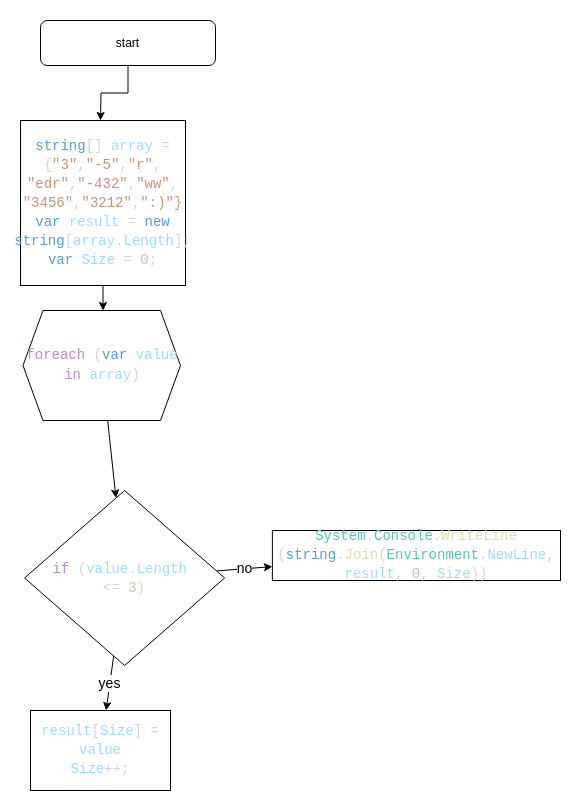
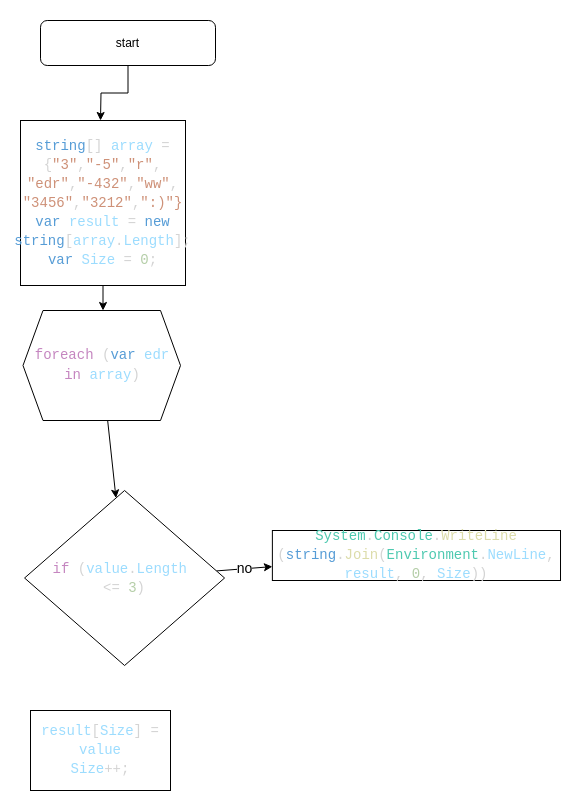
  <mxCell id="0" />
  <mxCell id="1" parent="0" />
  <mxCell id="2" value="" style="edgeStyle=orthogonalEdgeStyle;rounded=0;orthogonalLoop=1;jettySize=auto;html=1;" parent="1" source="3" edge="1"><mxGeometry relative="1" as="geometry"><mxPoint x="100" y="120" as="targetPoint" /></mxGeometry></mxCell>
  <mxCell id="3" value="start" style="rounded=1;whiteSpace=wrap;html=1;" parent="1" vertex="1"><mxGeometry x="40" y="20" width="175" height="45" as="geometry" /></mxCell>
  <mxCell id="4" value="" style="edgeStyle=orthogonalEdgeStyle;rounded=0;orthogonalLoop=1;jettySize=auto;html=1;" parent="1" source="5" edge="1"><mxGeometry relative="1" as="geometry"><mxPoint x="102.5" y="310" as="targetPoint" /></mxGeometry></mxCell>
  <mxCell id="5" value="&lt;div style=&quot;color: rgb(212 , 212 , 212) ; font-family: &amp;#34;consolas&amp;#34; , &amp;#34;courier new&amp;#34; , monospace ; font-size: 14px ; line-height: 19px&quot;&gt;&lt;div&gt;&lt;span style=&quot;color: rgb(86 , 156 , 214)&quot;&gt;string&lt;/span&gt;[] &lt;span style=&quot;color: rgb(156 , 220 , 254)&quot;&gt;array&lt;/span&gt; =&lt;/div&gt;&lt;div&gt;{&lt;span style=&quot;color: rgb(206 , 145 , 120)&quot;&gt;&quot;3&quot;&lt;/span&gt;,&lt;span style=&quot;color: rgb(206 , 145 , 120)&quot;&gt;&quot;-5&quot;&lt;/span&gt;,&lt;span style=&quot;color: rgb(206 , 145 , 120)&quot;&gt;&quot;r&quot;&lt;/span&gt;,&lt;/div&gt;&lt;div&gt;&lt;span style=&quot;color: rgb(206 , 145 , 120)&quot;&gt;&quot;edr&quot;&lt;/span&gt;,&lt;span style=&quot;color: rgb(206 , 145 , 120)&quot;&gt;&quot;-432&quot;&lt;/span&gt;,&lt;span style=&quot;color: rgb(206 , 145 , 120)&quot;&gt;&quot;ww&quot;&lt;/span&gt;,&lt;/div&gt;&lt;div&gt;&lt;span style=&quot;color: rgb(206 , 145 , 120)&quot;&gt;&quot;3456&quot;&lt;/span&gt;,&lt;span style=&quot;color: rgb(206 , 145 , 120)&quot;&gt;&quot;3212&quot;&lt;/span&gt;,&lt;span style=&quot;color: rgb(206 , 145 , 120)&quot;&gt;&quot;:)&quot;}&lt;/span&gt;&lt;/div&gt;&lt;div&gt;&lt;div style=&quot;font-family: &amp;#34;consolas&amp;#34; , &amp;#34;courier new&amp;#34; , monospace ; line-height: 19px&quot;&gt;&lt;div&gt;&lt;span style=&quot;color: #569cd6&quot;&gt;var&lt;/span&gt; &lt;span style=&quot;color: #9cdcfe&quot;&gt;result&lt;/span&gt; = &lt;span style=&quot;color: #569cd6&quot;&gt;new&lt;/span&gt; &lt;span style=&quot;color: #569cd6&quot;&gt;string&lt;/span&gt;[&lt;span style=&quot;color: #9cdcfe&quot;&gt;array&lt;/span&gt;.&lt;span style=&quot;color: #9cdcfe&quot;&gt;Length&lt;/span&gt;];&lt;/div&gt;&lt;div&gt;&lt;span style=&quot;color: rgb(86 , 156 , 214)&quot;&gt;var&lt;/span&gt; &lt;span style=&quot;color: rgb(156 , 220 , 254)&quot;&gt;Size&lt;/span&gt; = &lt;span style=&quot;color: rgb(181 , 206 , 168)&quot;&gt;0&lt;/span&gt;;&lt;/div&gt;&lt;/div&gt;&lt;/div&gt;&lt;/div&gt;" style="whiteSpace=wrap;html=1;aspect=fixed;" parent="1" vertex="1"><mxGeometry x="20" y="120" width="165" height="165" as="geometry" /></mxCell>
  <mxCell id="6" value="" style="edgeStyle=none;html=1;fontSize=14;" edge="1" parent="1" source="7" target="10"><mxGeometry relative="1" as="geometry" /></mxCell>
- <mxCell id="7" value="&lt;div style=&quot;font-family: &amp;#34;consolas&amp;#34; , &amp;#34;courier new&amp;#34; , monospace ; line-height: 19px ; color: rgb(212 , 212 , 212)&quot;&gt;&lt;font style=&quot;font-size: 14px&quot;&gt;&lt;span style=&quot;color: rgb(197 , 134 , 192)&quot;&gt;foreach&lt;/span&gt; (&lt;span style=&quot;color: rgb(86 , 156 , 214)&quot;&gt;var&lt;/span&gt; &lt;span style=&quot;color: rgb(156 , 220 , 254)&quot;&gt;value&lt;/span&gt; &lt;span style=&quot;color: rgb(197 , 134 , 192)&quot;&gt;in&lt;/span&gt; &lt;span style=&quot;color: rgb(156 , 220 , 254)&quot;&gt;array&lt;/span&gt;)&lt;/font&gt;&lt;/div&gt;" style="shape=hexagon;perimeter=hexagonPerimeter2;whiteSpace=wrap;html=1;fixedSize=1;" vertex="1" parent="1"><mxGeometry x="22.5" y="310" width="157.5" height="110" as="geometry" /></mxCell>
- <mxCell id="8" value="yes" style="edgeStyle=none;html=1;fontSize=14;" edge="1" parent="1" source="10" target="12"><mxGeometry relative="1" as="geometry" /></mxCell>
+ <mxCell id="7" value="&lt;div style=&quot;font-family: &amp;#34;consolas&amp;#34; , &amp;#34;courier new&amp;#34; , monospace ; line-height: 19px ; color: rgb(212 , 212 , 212)&quot;&gt;&lt;font style=&quot;font-size: 14px&quot;&gt;&lt;span style=&quot;color: rgb(197 , 134 , 192)&quot;&gt;foreach&lt;/span&gt; (&lt;span style=&quot;color: rgb(86 , 156 , 214)&quot;&gt;var&lt;/span&gt; &lt;span style=&quot;color: rgb(156 , 220 , 254)&quot;&gt;edr&lt;/span&gt; &lt;span style=&quot;color: rgb(197 , 134 , 192)&quot;&gt;in&lt;/span&gt; &lt;span style=&quot;color: rgb(156 , 220 , 254)&quot;&gt;array&lt;/span&gt;)&lt;/font&gt;&lt;/div&gt;" style="shape=hexagon;perimeter=hexagonPerimeter2;whiteSpace=wrap;html=1;fixedSize=1;" vertex="1" parent="1"><mxGeometry x="22.5" y="310" width="157.5" height="110" as="geometry" /></mxCell>
  <mxCell id="9" value="no" style="edgeStyle=none;html=1;fontSize=14;" edge="1" parent="1" source="10" target="11"><mxGeometry relative="1" as="geometry" /></mxCell>
  <mxCell id="10" value="&lt;div style=&quot;color: rgb(212 , 212 , 212) ; font-family: &amp;#34;consolas&amp;#34; , &amp;#34;courier new&amp;#34; , monospace ; font-size: 14px ; line-height: 19px&quot;&gt;&lt;span style=&quot;color: rgb(197 , 134 , 192)&quot;&gt;if&lt;/span&gt; (&lt;span style=&quot;color: rgb(156 , 220 , 254)&quot;&gt;value&lt;/span&gt;.&lt;span style=&quot;color: rgb(156 , 220 , 254)&quot;&gt;Length&lt;/span&gt;&amp;nbsp;&lt;/div&gt;&lt;div style=&quot;color: rgb(212 , 212 , 212) ; font-family: &amp;#34;consolas&amp;#34; , &amp;#34;courier new&amp;#34; , monospace ; font-size: 14px ; line-height: 19px&quot;&gt;&amp;lt;= &lt;span style=&quot;color: rgb(181 , 206 , 168)&quot;&gt;3&lt;/span&gt;)&lt;/div&gt;" style="rhombus;whiteSpace=wrap;html=1;" vertex="1" parent="1"><mxGeometry x="24.07" y="490" width="200" height="175" as="geometry" /></mxCell>
  <mxCell id="11" value="&lt;div style=&quot;color: rgb(212 , 212 , 212) ; font-family: &amp;#34;consolas&amp;#34; , &amp;#34;courier new&amp;#34; , monospace ; font-size: 14px ; line-height: 19px&quot;&gt;&lt;span style=&quot;color: rgb(78 , 201 , 176)&quot;&gt;System&lt;/span&gt;.&lt;span style=&quot;color: rgb(78 , 201 , 176)&quot;&gt;Console&lt;/span&gt;.&lt;span style=&quot;color: rgb(220 , 220 , 170)&quot;&gt;WriteLine&lt;/span&gt;&lt;/div&gt;&lt;div style=&quot;color: rgb(212 , 212 , 212) ; font-family: &amp;#34;consolas&amp;#34; , &amp;#34;courier new&amp;#34; , monospace ; font-size: 14px ; line-height: 19px&quot;&gt;(&lt;span style=&quot;color: rgb(86 , 156 , 214)&quot;&gt;string&lt;/span&gt;.&lt;span style=&quot;color: rgb(220 , 220 , 170)&quot;&gt;Join&lt;/span&gt;(&lt;span style=&quot;color: rgb(78 , 201 , 176)&quot;&gt;Environment&lt;/span&gt;.&lt;span style=&quot;color: rgb(156 , 220 , 254)&quot;&gt;NewLine&lt;/span&gt;, &lt;span style=&quot;color: rgb(156 , 220 , 254)&quot;&gt;result&lt;/span&gt;, &lt;span style=&quot;color: rgb(181 , 206 , 168)&quot;&gt;0&lt;/span&gt;,&amp;nbsp;&lt;span style=&quot;color: rgb(156 , 220 , 254)&quot;&gt;Size&lt;/span&gt;))&lt;/div&gt;" style="whiteSpace=wrap;html=1;" vertex="1" parent="1"><mxGeometry x="271.88" y="530" width="288.13" height="50" as="geometry" /></mxCell>
  <mxCell id="12" value="&lt;div style=&quot;color: rgb(212 , 212 , 212) ; font-family: &amp;#34;consolas&amp;#34; , &amp;#34;courier new&amp;#34; , monospace ; font-size: 14px ; line-height: 19px&quot;&gt;&lt;div&gt;&lt;span style=&quot;color: rgb(156 , 220 , 254)&quot;&gt;result&lt;/span&gt;[&lt;span style=&quot;color: rgb(156 , 220 , 254)&quot;&gt;Size&lt;/span&gt;] = &lt;span style=&quot;color: rgb(156 , 220 , 254)&quot;&gt;value&lt;/span&gt;&lt;/div&gt;&lt;div&gt;&lt;span style=&quot;color: rgb(156 , 220 , 254)&quot;&gt;Size&lt;/span&gt;&lt;span&gt;++;&lt;/span&gt;&lt;/div&gt;&lt;/div&gt;" style="whiteSpace=wrap;html=1;" vertex="1" parent="1"><mxGeometry x="30" y="710" width="140" height="80" as="geometry" /></mxCell>
